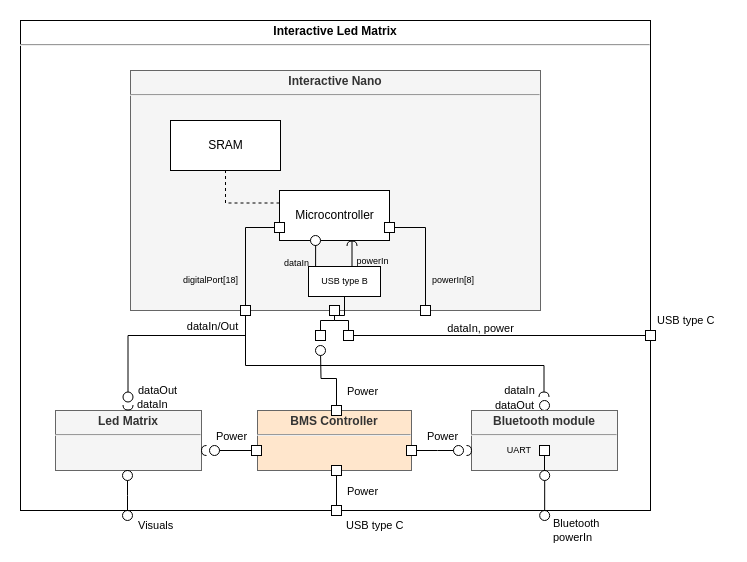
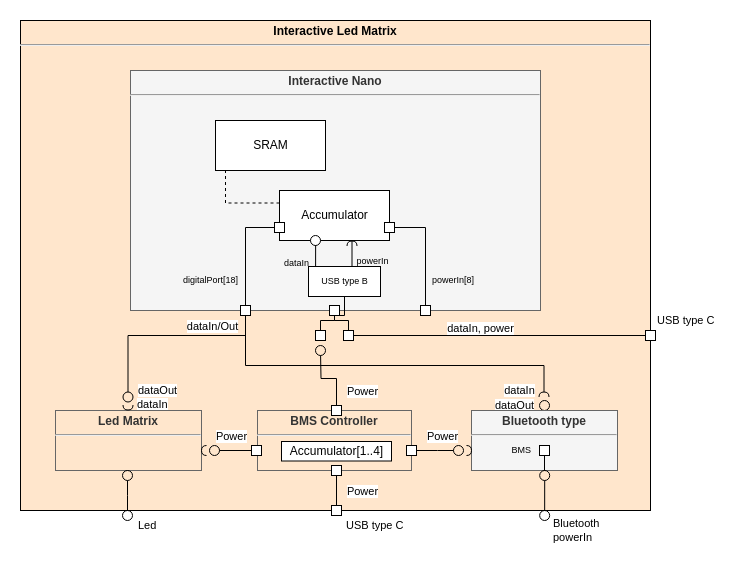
  <mxCell id="0" />
  <mxCell id="1" parent="0" />
- <mxCell id="2" value="&lt;p style=&quot;margin: 4px 0px 0px ; text-align: center&quot;&gt;&lt;b&gt;Interactive Led Matrix&lt;/b&gt;&lt;/p&gt;&lt;hr&gt;&lt;p style=&quot;margin: 0px ; margin-left: 8px&quot;&gt;&lt;br&gt;&lt;/p&gt;" style="verticalAlign=top;align=left;overflow=fill;fontSize=12;fontFamily=Helvetica;html=1;" parent="1" vertex="1"><mxGeometry x="20" y="20" width="630" height="490" as="geometry" /></mxCell>
+ <mxCell id="2" value="&lt;p style=&quot;margin: 4px 0px 0px ; text-align: center&quot;&gt;&lt;b&gt;Interactive Led Matrix&lt;/b&gt;&lt;/p&gt;&lt;hr&gt;&lt;p style=&quot;margin: 0px ; margin-left: 8px&quot;&gt;&lt;br&gt;&lt;/p&gt;" style="verticalAlign=top;align=left;overflow=fill;fontSize=12;fontFamily=Helvetica;html=1;fillColor=#ffe6cc;" parent="1" vertex="1"><mxGeometry x="20" y="20" width="630" height="490" as="geometry" /></mxCell>
  <mxCell id="3" value="&lt;p style=&quot;margin: 4px 0px 0px ; text-align: center&quot;&gt;&lt;b&gt;Interactive Nano&lt;/b&gt;&lt;/p&gt;&lt;hr&gt;&lt;p style=&quot;margin: 0px ; margin-left: 8px&quot;&gt;&lt;br&gt;&lt;/p&gt;" style="verticalAlign=top;align=left;overflow=fill;fontSize=12;fontFamily=Helvetica;html=1;fillColor=#f5f5f5;strokeColor=#666666;fontColor=#333333;" parent="1" vertex="1"><mxGeometry x="130" y="70" width="410" height="240" as="geometry" /></mxCell>
  <mxCell id="4" value="" style="edgeStyle=orthogonalEdgeStyle;rounded=0;orthogonalLoop=1;jettySize=auto;html=1;exitX=0;exitY=0.25;exitDx=0;exitDy=0;endArrow=none;endFill=0;dashed=1;" parent="1" source="5" target="6" edge="1"><mxGeometry relative="1" as="geometry"><Array as="points"><mxPoint x="225" y="202" /></Array></mxGeometry></mxCell>
- <mxCell id="5" value="Microcontroller" style="html=1;" parent="1" vertex="1"><mxGeometry x="279" y="190" width="110" height="50" as="geometry" /></mxCell>
- <mxCell id="6" value="SRAM" style="html=1;" parent="1" vertex="1"><mxGeometry x="170" y="120" width="110" height="50" as="geometry" /></mxCell>
+ <mxCell id="5" value="Accumulator" style="html=1;" parent="1" vertex="1"><mxGeometry x="279" y="190" width="110" height="50" as="geometry" /></mxCell>
+ <mxCell id="6" value="SRAM" style="html=1;" parent="1" vertex="1"><mxGeometry x="215" y="120" width="110" height="50" as="geometry" /></mxCell>
  <mxCell id="7" style="edgeStyle=orthogonalEdgeStyle;rounded=0;sketch=0;jumpStyle=arc;orthogonalLoop=1;jettySize=auto;html=1;exitX=1;exitY=0.5;exitDx=0;exitDy=0;entryX=0.5;entryY=0;entryDx=0;entryDy=0;shadow=0;startArrow=none;startFill=0;sourcePerimeterSpacing=50;endArrow=none;endFill=0;targetPerimeterSpacing=50;" parent="1" source="8" target="19" edge="1"><mxGeometry relative="1" as="geometry" /></mxCell>
  <mxCell id="8" value="" style="html=1;" parent="1" vertex="1"><mxGeometry x="384" y="222" width="10" height="10" as="geometry" /></mxCell>
  <mxCell id="9" style="edgeStyle=orthogonalEdgeStyle;rounded=0;sketch=0;jumpStyle=arc;orthogonalLoop=1;jettySize=auto;html=1;exitX=0;exitY=0.5;exitDx=0;exitDy=0;entryX=0.5;entryY=0;entryDx=0;entryDy=0;shadow=0;startArrow=none;startFill=0;sourcePerimeterSpacing=50;endArrow=none;endFill=0;targetPerimeterSpacing=50;" parent="1" source="10" target="18" edge="1"><mxGeometry relative="1" as="geometry"><Array as="points"><mxPoint x="245" y="227" /></Array></mxGeometry></mxCell>
  <mxCell id="10" value="" style="html=1;" parent="1" vertex="1"><mxGeometry x="274" y="222" width="10" height="10" as="geometry" /></mxCell>
  <mxCell id="11" style="edgeStyle=orthogonalEdgeStyle;rounded=0;orthogonalLoop=1;jettySize=auto;html=1;exitX=0.5;exitY=1;exitDx=0;exitDy=0;entryX=0;entryY=0.5;entryDx=0;entryDy=0;entryPerimeter=0;startArrow=none;startFill=0;startSize=10;endArrow=oval;endFill=0;endSize=10;" edge="1" parent="1" source="18"><mxGeometry relative="1" as="geometry"><mxPoint x="245" y="307" as="sourcePoint" /><mxPoint x="127.5" y="396.5" as="targetPoint" /><Array as="points"><mxPoint x="245" y="335" /><mxPoint x="128" y="335" /></Array></mxGeometry></mxCell>
  <mxCell id="12" value="dataOut" style="edgeLabel;html=1;align=center;verticalAlign=middle;resizable=0;points=[];" vertex="1" connectable="0" parent="11"><mxGeometry x="0.864" relative="1" as="geometry"><mxPoint x="28.5" y="6.77" as="offset" /></mxGeometry></mxCell>
  <mxCell id="13" value="dataIn" style="edgeLabel;html=1;align=left;verticalAlign=middle;resizable=0;points=[];" vertex="1" connectable="0" parent="11"><mxGeometry x="0.864" relative="1" as="geometry"><mxPoint x="7.5" y="20.77" as="offset" /></mxGeometry></mxCell>
  <mxCell id="14" style="edgeStyle=orthogonalEdgeStyle;rounded=0;orthogonalLoop=1;jettySize=auto;html=1;exitX=0.5;exitY=1;exitDx=0;exitDy=0;entryX=0;entryY=0.5;entryDx=0;entryDy=0;entryPerimeter=0;startArrow=none;startFill=0;startSize=10;endArrow=halfCircle;endFill=0;endSize=3;" edge="1" parent="1" source="18"><mxGeometry relative="1" as="geometry"><mxPoint x="245" y="307" as="sourcePoint" /><mxPoint x="543.5" y="396.5" as="targetPoint" /><Array as="points"><mxPoint x="245" y="365" /><mxPoint x="544" y="365" /></Array></mxGeometry></mxCell>
  <mxCell id="15" value="dataIn" style="edgeLabel;html=1;align=center;verticalAlign=middle;resizable=0;points=[];" vertex="1" connectable="0" parent="14"><mxGeometry x="0.24" relative="1" as="geometry"><mxPoint x="87.57" y="24" as="offset" /></mxGeometry></mxCell>
  <mxCell id="16" value="dataIn/Out" style="edgeLabel;html=1;align=center;verticalAlign=middle;resizable=0;points=[];" vertex="1" connectable="0" parent="14"><mxGeometry x="-0.958" y="1" relative="1" as="geometry"><mxPoint x="-35" y="2" as="offset" /></mxGeometry></mxCell>
  <mxCell id="17" value="dataOut" style="edgeLabel;html=1;align=center;verticalAlign=middle;resizable=0;points=[];" vertex="1" connectable="0" parent="14"><mxGeometry x="0.24" relative="1" as="geometry"><mxPoint x="82.57" y="39" as="offset" /></mxGeometry></mxCell>
  <mxCell id="18" value="" style="html=1;" parent="1" vertex="1"><mxGeometry x="240" y="305" width="10" height="10" as="geometry" /></mxCell>
  <mxCell id="19" value="" style="html=1;" parent="1" vertex="1"><mxGeometry x="420" y="305" width="10" height="10" as="geometry" /></mxCell>
  <mxCell id="20" value="digitalPort[18]" style="text;html=1;strokeColor=none;fillColor=none;align=right;verticalAlign=middle;whiteSpace=wrap;rounded=0;fontSize=9;" parent="1" vertex="1"><mxGeometry x="170" y="270" width="70" height="20" as="geometry" /></mxCell>
  <mxCell id="21" value="powerIn[8]" style="text;html=1;strokeColor=none;fillColor=none;align=left;verticalAlign=middle;whiteSpace=wrap;rounded=0;fontSize=9;" parent="1" vertex="1"><mxGeometry x="430" y="270" width="70" height="20" as="geometry" /></mxCell>
  <mxCell id="22" value="" style="ellipse;whiteSpace=wrap;html=1;fontFamily=Helvetica;fontSize=12;fontColor=#000000;align=center;strokeColor=#000000;fillColor=#ffffff;points=[];aspect=fixed;resizable=0;" parent="1" vertex="1"><mxGeometry x="310" y="235" width="10" height="10" as="geometry" /></mxCell>
  <mxCell id="23" style="edgeStyle=orthogonalEdgeStyle;rounded=0;sketch=0;jumpStyle=arc;orthogonalLoop=1;jettySize=auto;html=1;exitX=0.5;exitY=1;exitDx=0;exitDy=0;entryX=0.5;entryY=1;entryDx=0;entryDy=0;shadow=0;startArrow=none;startFill=0;sourcePerimeterSpacing=50;endArrow=none;endFill=0;targetPerimeterSpacing=50;fontSize=9;" parent="1" source="24" target="29" edge="1"><mxGeometry relative="1" as="geometry" /></mxCell>
  <mxCell id="24" value="" style="html=1;" parent="1" vertex="1"><mxGeometry x="329" y="305" width="10" height="10" as="geometry" /></mxCell>
  <mxCell id="25" style="edgeStyle=orthogonalEdgeStyle;rounded=0;sketch=0;jumpStyle=arc;orthogonalLoop=1;jettySize=auto;html=1;exitX=0.238;exitY=0.011;exitDx=0;exitDy=0;shadow=0;startArrow=none;startFill=0;sourcePerimeterSpacing=50;endArrow=none;endFill=0;targetPerimeterSpacing=50;fontSize=9;entryX=0.513;entryY=0.97;entryDx=0;entryDy=0;entryPerimeter=0;exitPerimeter=0;" parent="1" source="29" target="22" edge="1"><mxGeometry relative="1" as="geometry"><mxPoint x="315" y="250" as="targetPoint" /></mxGeometry></mxCell>
  <mxCell id="26" value="dataIn" style="edgeLabel;html=1;align=center;verticalAlign=middle;resizable=0;points=[];fontSize=9;labelBackgroundColor=none;" parent="25" vertex="1" connectable="0"><mxGeometry x="-0.187" relative="1" as="geometry"><mxPoint x="-19.13" y="-1" as="offset" /></mxGeometry></mxCell>
  <mxCell id="27" style="edgeStyle=orthogonalEdgeStyle;rounded=0;sketch=0;jumpStyle=arc;orthogonalLoop=1;jettySize=auto;html=1;entryX=1;entryY=0.5;entryDx=0;entryDy=0;entryPerimeter=0;shadow=0;startArrow=none;startFill=0;sourcePerimeterSpacing=50;endArrow=none;endFill=0;targetPerimeterSpacing=50;fontSize=9;exitX=0.742;exitY=0;exitDx=0;exitDy=0;exitPerimeter=0;" parent="1" source="29" target="30" edge="1"><mxGeometry relative="1" as="geometry"><mxPoint x="352" y="260" as="sourcePoint" /></mxGeometry></mxCell>
  <mxCell id="28" value="powerIn" style="edgeLabel;html=1;align=center;verticalAlign=middle;resizable=0;points=[];fontSize=9;labelBackgroundColor=none;" parent="27" vertex="1" connectable="0"><mxGeometry x="0.182" relative="1" as="geometry"><mxPoint x="19.53" y="5.54" as="offset" /></mxGeometry></mxCell>
  <mxCell id="29" value="USB type B" style="html=1;fontSize=9;align=center;" parent="1" vertex="1"><mxGeometry x="308" y="266" width="72" height="30" as="geometry" /></mxCell>
  <mxCell id="30" value="" style="shape=requiredInterface;html=1;verticalLabelPosition=bottom;fontSize=9;align=right;rotation=-90;" parent="1" vertex="1"><mxGeometry x="349" y="238" width="5" height="10" as="geometry" /></mxCell>
- <mxCell id="31" value="&lt;p style=&quot;margin: 4px 0px 0px ; text-align: center&quot;&gt;&lt;b&gt;Led Matrix&lt;/b&gt;&lt;/p&gt;&lt;hr&gt;&lt;br&gt;&lt;p style=&quot;margin: 0px ; margin-left: 8px&quot;&gt;&lt;br&gt;&lt;/p&gt;" style="verticalAlign=top;align=left;overflow=fill;fontSize=12;fontFamily=Helvetica;html=1;fillColor=#f5f5f5;strokeColor=#666666;fontColor=#333333;" parent="1" vertex="1"><mxGeometry x="55" y="410" width="146" height="60" as="geometry" /></mxCell>
+ <mxCell id="31" value="&lt;p style=&quot;margin: 4px 0px 0px ; text-align: center&quot;&gt;&lt;b&gt;Led Matrix&lt;/b&gt;&lt;/p&gt;&lt;hr&gt;&lt;br&gt;&lt;p style=&quot;margin: 0px ; margin-left: 8px&quot;&gt;&lt;br&gt;&lt;/p&gt;" style="verticalAlign=top;align=left;overflow=fill;fontSize=12;fontFamily=Helvetica;html=1;fillColor=#ffe6cc;strokeColor=#666666;fontColor=#333333;" parent="1" vertex="1"><mxGeometry x="55" y="410" width="146" height="60" as="geometry" /></mxCell>
  <mxCell id="32" style="edgeStyle=orthogonalEdgeStyle;rounded=0;orthogonalLoop=1;jettySize=auto;html=1;exitX=0.5;exitY=0;exitDx=0;exitDy=0;startArrow=none;startFill=0;startSize=10;endArrow=oval;endFill=0;endSize=10;strokeWidth=1;" edge="1" parent="1" source="33"><mxGeometry relative="1" as="geometry"><mxPoint x="544.023" y="405" as="targetPoint" /><mxPoint x="544" y="415" as="sourcePoint" /></mxGeometry></mxCell>
- <mxCell id="33" value="&lt;p style=&quot;margin: 4px 0px 0px ; text-align: center&quot;&gt;&lt;b&gt;Bluetooth module&lt;/b&gt;&lt;/p&gt;&lt;hr&gt;&lt;br&gt;&lt;p style=&quot;margin: 0px ; margin-left: 8px&quot;&gt;&lt;br&gt;&lt;/p&gt;" style="verticalAlign=top;align=left;overflow=fill;fontSize=12;fontFamily=Helvetica;html=1;fillColor=#f5f5f5;strokeColor=#666666;fontColor=#333333;" parent="1" vertex="1"><mxGeometry x="471" y="410" width="146" height="60" as="geometry" /></mxCell>
+ <mxCell id="33" value="&lt;p style=&quot;margin: 4px 0px 0px ; text-align: center&quot;&gt;&lt;b&gt;Bluetooth type&lt;/b&gt;&lt;/p&gt;&lt;hr&gt;&lt;br&gt;&lt;p style=&quot;margin: 0px ; margin-left: 8px&quot;&gt;&lt;br&gt;&lt;/p&gt;" style="verticalAlign=top;align=left;overflow=fill;fontSize=12;fontFamily=Helvetica;html=1;fillColor=#f5f5f5;strokeColor=#666666;fontColor=#333333;" parent="1" vertex="1"><mxGeometry x="471" y="410" width="146" height="60" as="geometry" /></mxCell>
  <mxCell id="34" style="edgeStyle=orthogonalEdgeStyle;rounded=0;orthogonalLoop=1;jettySize=auto;html=1;exitX=0.5;exitY=0;exitDx=0;exitDy=0;endArrow=oval;endFill=0;endSize=10;" edge="1" parent="1" source="45"><mxGeometry relative="1" as="geometry"><mxPoint x="320" y="350" as="targetPoint" /><Array as="points" /></mxGeometry></mxCell>
  <mxCell id="35" value="Power" style="edgeLabel;html=1;align=center;verticalAlign=middle;resizable=0;points=[];" vertex="1" connectable="0" parent="34"><mxGeometry x="0.364" relative="1" as="geometry"><mxPoint x="40.98" y="17.57" as="offset" /></mxGeometry></mxCell>
  <mxCell id="36" value="&lt;p style=&quot;margin: 4px 0px 0px ; text-align: center&quot;&gt;&lt;b&gt;BMS Controller&lt;/b&gt;&lt;/p&gt;&lt;hr&gt;&lt;br&gt;&lt;p style=&quot;margin: 0px ; margin-left: 8px&quot;&gt;&lt;br&gt;&lt;/p&gt;" style="verticalAlign=top;align=left;overflow=fill;fontSize=12;fontFamily=Helvetica;html=1;fillColor=#ffe6cc;strokeColor=#666666;fontColor=#333333;" parent="1" vertex="1"><mxGeometry x="257" y="410" width="154" height="60" as="geometry" /></mxCell>
  <mxCell id="37" style="edgeStyle=orthogonalEdgeStyle;rounded=0;orthogonalLoop=1;jettySize=auto;html=1;exitX=0.5;exitY=0;exitDx=0;exitDy=0;entryX=0.5;entryY=1;entryDx=0;entryDy=0;endArrow=none;endFill=0;endSize=10;" edge="1" parent="1"><mxGeometry relative="1" as="geometry"><mxPoint x="320" y="330" as="sourcePoint" /><mxPoint x="334" y="315" as="targetPoint" /><Array as="points"><mxPoint x="320" y="320" /><mxPoint x="334" y="320" /></Array></mxGeometry></mxCell>
  <mxCell id="38" value="" style="html=1;" vertex="1" parent="1"><mxGeometry x="315" y="330" width="10" height="10" as="geometry" /></mxCell>
  <mxCell id="39" style="edgeStyle=orthogonalEdgeStyle;rounded=0;orthogonalLoop=1;jettySize=auto;html=1;exitX=0.5;exitY=0;exitDx=0;exitDy=0;entryX=0.5;entryY=1;entryDx=0;entryDy=0;endArrow=none;endFill=0;endSize=10;" edge="1" parent="1" source="42" target="24"><mxGeometry relative="1" as="geometry"><Array as="points"><mxPoint x="348" y="320" /><mxPoint x="334" y="320" /></Array></mxGeometry></mxCell>
  <mxCell id="40" style="edgeStyle=orthogonalEdgeStyle;rounded=0;orthogonalLoop=1;jettySize=auto;html=1;exitX=1;exitY=0.5;exitDx=0;exitDy=0;entryX=0;entryY=0.5;entryDx=0;entryDy=0;endArrow=none;endFill=0;endSize=10;" edge="1" parent="1" source="42" target="43"><mxGeometry relative="1" as="geometry" /></mxCell>
  <mxCell id="41" value="dataIn, power" style="edgeLabel;html=1;align=center;verticalAlign=middle;resizable=0;points=[];" vertex="1" connectable="0" parent="40"><mxGeometry x="-0.135" y="1" relative="1" as="geometry"><mxPoint y="-7" as="offset" /></mxGeometry></mxCell>
  <mxCell id="42" value="" style="html=1;" vertex="1" parent="1"><mxGeometry x="343" y="330" width="10" height="10" as="geometry" /></mxCell>
  <mxCell id="43" value="" style="html=1;" vertex="1" parent="1"><mxGeometry x="645" y="330" width="10" height="10" as="geometry" /></mxCell>
  <mxCell id="44" value="USB type C" style="text;html=1;strokeColor=none;fillColor=none;align=left;verticalAlign=middle;whiteSpace=wrap;rounded=0;fontSize=11;" vertex="1" parent="1"><mxGeometry x="655" y="310" width="70" height="20" as="geometry" /></mxCell>
  <mxCell id="45" value="" style="html=1;" vertex="1" parent="1"><mxGeometry x="331" y="405" width="10" height="10" as="geometry" /></mxCell>
  <mxCell id="46" style="edgeStyle=orthogonalEdgeStyle;rounded=0;orthogonalLoop=1;jettySize=auto;html=1;endArrow=oval;endFill=0;endSize=10;startArrow=oval;startFill=0;startSize=10;exitX=0.5;exitY=1;exitDx=0;exitDy=0;entryX=0.832;entryY=1;entryDx=0;entryDy=0;entryPerimeter=0;" edge="1" parent="1"><mxGeometry relative="1" as="geometry"><mxPoint x="544" y="475" as="sourcePoint" /><mxPoint x="544.16" y="515" as="targetPoint" /><Array as="points"><mxPoint x="544" y="515" /></Array></mxGeometry></mxCell>
  <mxCell id="47" style="edgeStyle=orthogonalEdgeStyle;rounded=0;orthogonalLoop=1;jettySize=auto;html=1;exitX=0.5;exitY=1;exitDx=0;exitDy=0;startArrow=none;startFill=0;startSize=10;endArrow=none;endFill=0;endSize=10;strokeWidth=1;fontSize=11;entryX=0.5;entryY=1;entryDx=0;entryDy=0;" edge="1" parent="1" source="48" target="33"><mxGeometry relative="1" as="geometry"><mxPoint x="544" y="465" as="targetPoint" /><mxPoint x="544" y="450" as="sourcePoint" /></mxGeometry></mxCell>
  <mxCell id="48" value="" style="html=1;" vertex="1" parent="1"><mxGeometry x="539" y="445" width="10" height="10" as="geometry" /></mxCell>
  <mxCell id="49" value="Bluetooth powerIn" style="text;html=1;strokeColor=none;fillColor=none;align=left;verticalAlign=middle;whiteSpace=wrap;rounded=0;fontSize=11;" vertex="1" parent="1"><mxGeometry x="551" y="520" width="70" height="20" as="geometry" /></mxCell>
- <mxCell id="50" value="UART" style="text;html=1;strokeColor=none;fillColor=none;align=right;verticalAlign=middle;whiteSpace=wrap;rounded=0;fontSize=9;" vertex="1" parent="1"><mxGeometry x="463" y="440" width="70" height="20" as="geometry" /></mxCell>
+ <mxCell id="50" value="BMS" style="text;html=1;strokeColor=none;fillColor=none;align=right;verticalAlign=middle;whiteSpace=wrap;rounded=0;fontSize=9;" vertex="1" parent="1"><mxGeometry x="463" y="440" width="70" height="20" as="geometry" /></mxCell>
  <mxCell id="51" value="" style="shape=requiredInterface;html=1;verticalLabelPosition=bottom;align=right;" vertex="1" parent="1"><mxGeometry x="466" y="445" width="5" height="10" as="geometry" /></mxCell>
  <mxCell id="52" style="edgeStyle=orthogonalEdgeStyle;rounded=0;orthogonalLoop=1;jettySize=auto;html=1;exitX=1;exitY=0.5;exitDx=0;exitDy=0;entryX=0;entryY=0.5;entryDx=0;entryDy=0;entryPerimeter=0;startArrow=none;startFill=0;startSize=10;endArrow=oval;endFill=0;endSize=10;" edge="1" parent="1" source="55"><mxGeometry relative="1" as="geometry"><mxPoint x="408" y="450" as="sourcePoint" /><mxPoint x="458" y="450" as="targetPoint" /></mxGeometry></mxCell>
  <mxCell id="53" value="Power" style="edgeLabel;html=1;align=center;verticalAlign=middle;resizable=0;points=[];" vertex="1" connectable="0" parent="52"><mxGeometry x="-0.165" y="-1" relative="1" as="geometry"><mxPoint x="7" y="-16" as="offset" /></mxGeometry></mxCell>
  <mxCell id="54" value="Power" style="edgeLabel;html=1;align=center;verticalAlign=middle;resizable=0;points=[];" vertex="1" connectable="0" parent="52"><mxGeometry x="-0.165" y="-1" relative="1" as="geometry"><mxPoint x="-72.48" y="39" as="offset" /></mxGeometry></mxCell>
  <mxCell id="55" value="" style="html=1;" vertex="1" parent="1"><mxGeometry x="406" y="445" width="10" height="10" as="geometry" /></mxCell>
  <mxCell id="56" style="edgeStyle=orthogonalEdgeStyle;rounded=0;orthogonalLoop=1;jettySize=auto;html=1;exitX=0;exitY=0.5;exitDx=0;exitDy=0;entryX=0;entryY=0.5;entryDx=0;entryDy=0;entryPerimeter=0;startArrow=none;startFill=0;startSize=10;endArrow=oval;endFill=0;endSize=10;" edge="1" parent="1" source="58"><mxGeometry relative="1" as="geometry"><mxPoint x="249" y="450" as="sourcePoint" /><mxPoint x="214" y="450" as="targetPoint" /></mxGeometry></mxCell>
  <mxCell id="57" value="Power" style="edgeLabel;html=1;align=center;verticalAlign=middle;resizable=0;points=[];" vertex="1" connectable="0" parent="56"><mxGeometry x="0.117" relative="1" as="geometry"><mxPoint y="-15" as="offset" /></mxGeometry></mxCell>
  <mxCell id="58" value="" style="html=1;" vertex="1" parent="1"><mxGeometry x="251" y="445" width="10" height="10" as="geometry" /></mxCell>
  <mxCell id="59" value="" style="shape=requiredInterface;html=1;verticalLabelPosition=bottom;align=right;rotation=-180;" vertex="1" parent="1"><mxGeometry x="201" y="445" width="5" height="10" as="geometry" /></mxCell>
  <mxCell id="60" value="" style="html=1;" vertex="1" parent="1"><mxGeometry x="331" y="465" width="10" height="10" as="geometry" /></mxCell>
  <mxCell id="61" style="edgeStyle=orthogonalEdgeStyle;rounded=0;orthogonalLoop=1;jettySize=auto;html=1;exitX=0.5;exitY=0;exitDx=0;exitDy=0;entryX=0.5;entryY=1;entryDx=0;entryDy=0;startArrow=none;startFill=0;startSize=10;endArrow=none;endFill=0;endSize=10;" edge="1" parent="1" source="62" target="60"><mxGeometry relative="1" as="geometry" /></mxCell>
  <mxCell id="62" value="" style="html=1;" vertex="1" parent="1"><mxGeometry x="331" y="505" width="10" height="10" as="geometry" /></mxCell>
  <mxCell id="63" value="USB type C" style="text;html=1;strokeColor=none;fillColor=none;align=left;verticalAlign=middle;whiteSpace=wrap;rounded=0;fontSize=11;" vertex="1" parent="1"><mxGeometry x="344" y="515" width="70" height="20" as="geometry" /></mxCell>
  <mxCell id="64" value="" style="shape=requiredInterface;html=1;verticalLabelPosition=bottom;align=right;rotation=90;" vertex="1" parent="1"><mxGeometry x="125" y="402" width="5" height="10" as="geometry" /></mxCell>
+ <mxCell id="65" value="Accumulator[1..4]" style="html=1;align=center;" vertex="1" parent="1"><mxGeometry x="281" y="441" width="110" height="19.5" as="geometry" /></mxCell>
  <mxCell id="66" style="edgeStyle=orthogonalEdgeStyle;rounded=0;orthogonalLoop=1;jettySize=auto;html=1;startArrow=oval;startFill=0;startSize=10;endArrow=oval;endFill=0;endSize=10;strokeWidth=1;" edge="1" parent="1"><mxGeometry relative="1" as="geometry"><mxPoint x="127" y="515" as="targetPoint" /><mxPoint x="127" y="475" as="sourcePoint" /><Array as="points"><mxPoint x="127" y="495" /><mxPoint x="127" y="495" /></Array></mxGeometry></mxCell>
- <mxCell id="67" value="Visuals" style="text;html=1;strokeColor=none;fillColor=none;align=left;verticalAlign=middle;whiteSpace=wrap;rounded=0;fontSize=11;" vertex="1" parent="1"><mxGeometry x="136" y="515" width="70" height="20" as="geometry" /></mxCell>
+ <mxCell id="67" value="Led" style="text;html=1;strokeColor=none;fillColor=none;align=left;verticalAlign=middle;whiteSpace=wrap;rounded=0;fontSize=11;" vertex="1" parent="1"><mxGeometry x="136" y="515" width="70" height="20" as="geometry" /></mxCell>
